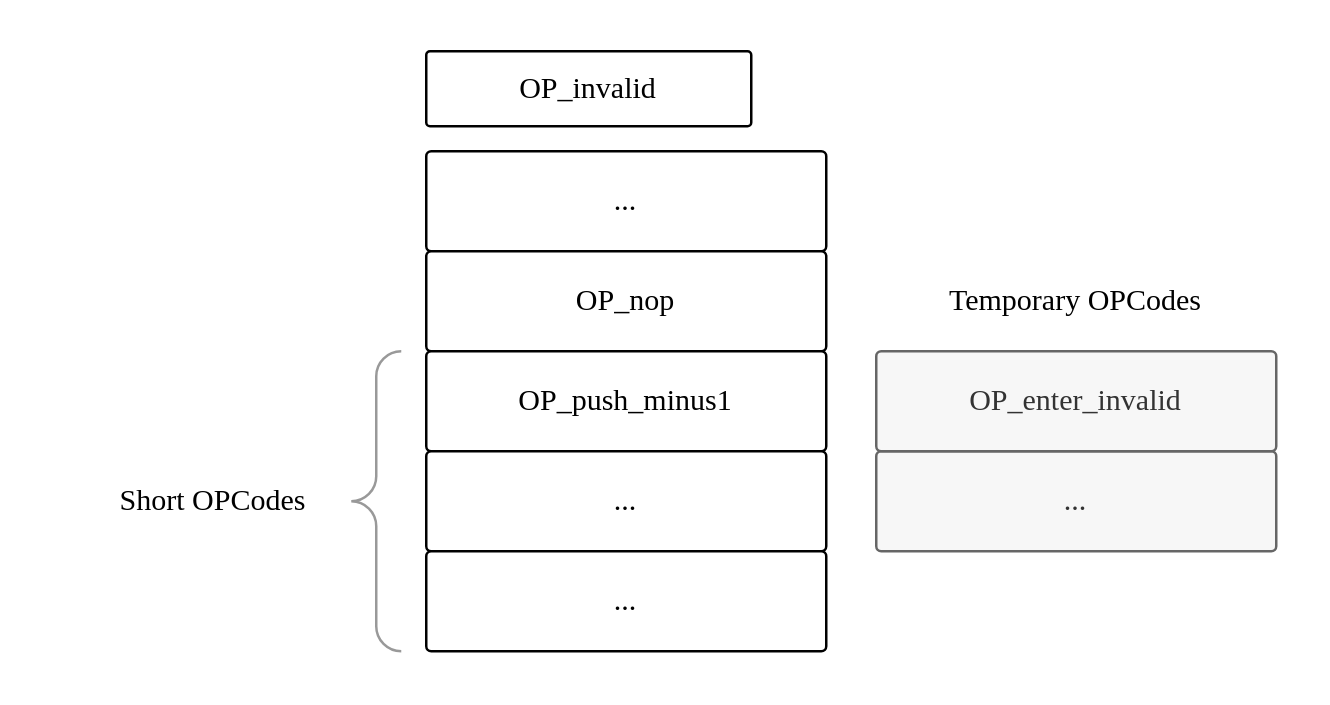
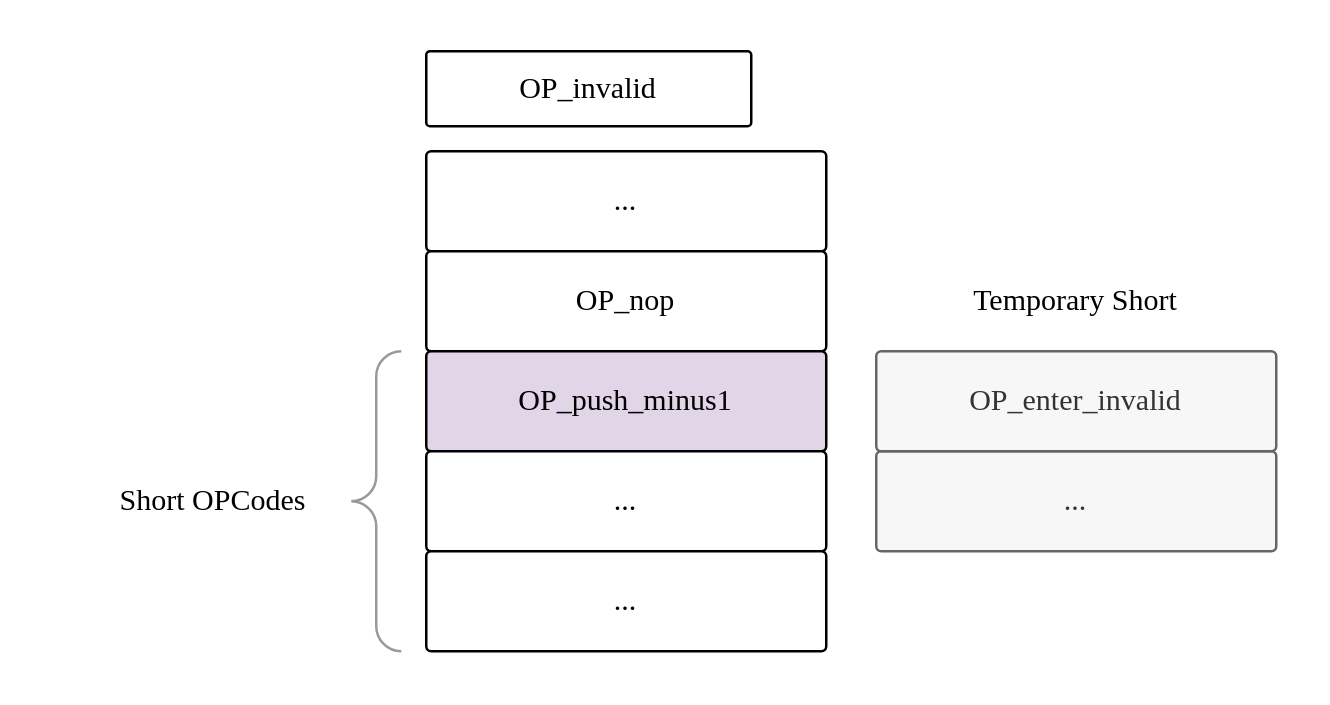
  <mxCell id="0" />
  <mxCell id="1" parent="0" />
  <mxCell id="2" value="..." style="whiteSpace=wrap;html=1;arcSize=5;fontFamily=SF Mono;strokeColor=#666666;top=0;rounded=1;bottomLeftStyle=rounded;fillColor=#F7F7F7;fontColor=#333333;" vertex="1" parent="1"><mxGeometry x="350" y="180" width="160" height="40" as="geometry" /></mxCell>
  <mxCell id="3" value="OP_invalid" style="rounded=1;whiteSpace=wrap;html=1;arcSize=5;fontFamily=SF Mono;" vertex="1" parent="1"><mxGeometry x="170" y="20" width="130" height="30" as="geometry" /></mxCell>
  <mxCell id="4" value="..." style="rounded=1;whiteSpace=wrap;html=1;arcSize=5;fontFamily=SF Mono;" vertex="1" parent="1"><mxGeometry x="170" y="60" width="160" height="40" as="geometry" /></mxCell>
  <mxCell id="5" value="OP_nop" style="rounded=1;whiteSpace=wrap;html=1;arcSize=5;fontFamily=SF Mono;" vertex="1" parent="1"><mxGeometry x="170" y="100" width="160" height="40" as="geometry" /></mxCell>
- <mxCell id="6" value="OP_push_minus1" style="rounded=1;whiteSpace=wrap;html=1;arcSize=5;fontFamily=SF Mono;" vertex="1" parent="1"><mxGeometry x="170" y="140" width="160" height="40" as="geometry" /></mxCell>
+ <mxCell id="6" value="OP_push_minus1" style="rounded=1;whiteSpace=wrap;html=1;arcSize=5;fontFamily=SF Mono;fillColor=#e1d5e7;" vertex="1" parent="1"><mxGeometry x="170" y="140" width="160" height="40" as="geometry" /></mxCell>
  <mxCell id="7" value="..." style="rounded=1;whiteSpace=wrap;html=1;arcSize=5;fontFamily=SF Mono;" vertex="1" parent="1"><mxGeometry x="170" y="180" width="160" height="40" as="geometry" /></mxCell>
  <mxCell id="8" value="..." style="rounded=1;whiteSpace=wrap;html=1;arcSize=5;fontFamily=SF Mono;" vertex="1" parent="1"><mxGeometry x="170" y="220" width="160" height="40" as="geometry" /></mxCell>
  <mxCell id="9" value="Short OPCodes" style="text;html=1;strokeColor=none;fillColor=none;align=center;verticalAlign=middle;whiteSpace=wrap;rounded=0;fontFamily=SF Mono;" vertex="1" parent="1"><mxGeometry x="20" y="185" width="130" height="30" as="geometry" /></mxCell>
  <mxCell id="10" value="" style="labelPosition=right;align=left;strokeWidth=1;shape=mxgraph.mockup.markup.curlyBrace;html=1;shadow=0;dashed=0;strokeColor=#999999;direction=north;" vertex="1" parent="1"><mxGeometry x="140" y="140" width="20" height="120" as="geometry" /></mxCell>
  <mxCell id="11" value="OP_enter_invalid" style="rounded=1;whiteSpace=wrap;html=1;arcSize=5;fontFamily=SF Mono;fillColor=#F7F7F7;fontColor=#333333;strokeColor=#666666;" vertex="1" parent="1"><mxGeometry x="350" y="140" width="160" height="40" as="geometry" /></mxCell>
- <mxCell id="12" value="Temporary OPCodes" style="text;html=1;strokeColor=none;fillColor=none;align=center;verticalAlign=middle;whiteSpace=wrap;rounded=0;fontFamily=SF Mono;" vertex="1" parent="1"><mxGeometry x="365" y="105" width="130" height="30" as="geometry" /></mxCell>
+ <mxCell id="12" value="Temporary Short" style="text;html=1;strokeColor=none;fillColor=none;align=center;verticalAlign=middle;whiteSpace=wrap;rounded=0;fontFamily=SF Mono;" vertex="1" parent="1"><mxGeometry x="365" y="105" width="130" height="30" as="geometry" /></mxCell>
